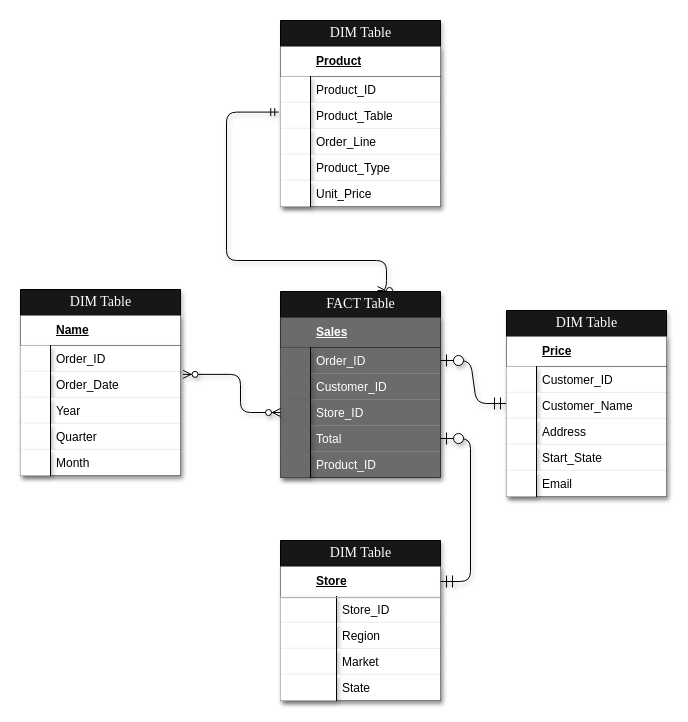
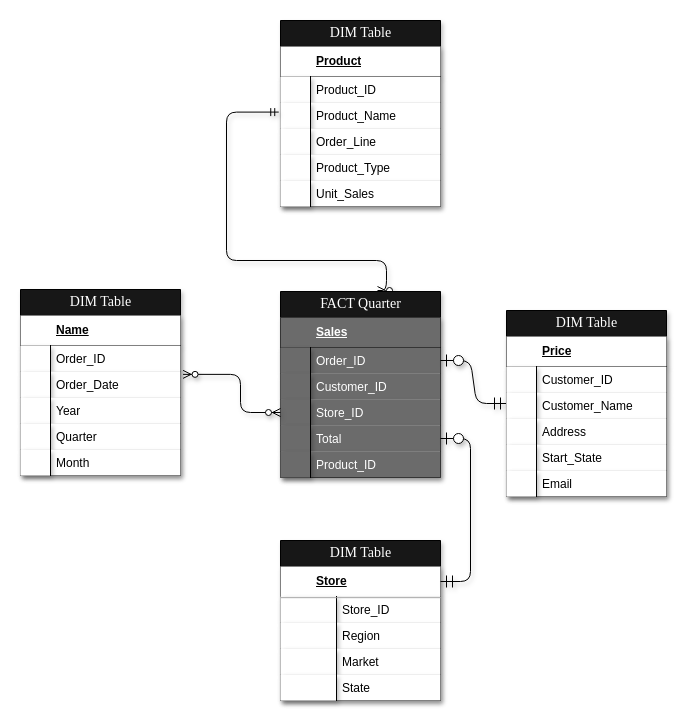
  <mxCell id="0" />
  <mxCell id="1" parent="0" />
  <mxCell id="2" value="DIM Table" style="swimlane;html=1;fontStyle=0;childLayout=stackLayout;horizontal=1;startSize=26;horizontalStack=0;resizeParent=1;resizeLast=0;collapsible=1;marginBottom=0;swimlaneFillColor=#ffffff;align=center;rounded=0;shadow=1;comic=0;labelBackgroundColor=none;strokeWidth=1;fontFamily=Verdana;fontSize=14;swimlaneLine=1;fillColor=#171717;fontColor=#FFFFFF;" parent="1" vertex="1"><mxGeometry x="280" y="20" width="160" height="186" as="geometry" /></mxCell>
  <mxCell id="3" value="Product" style="shape=partialRectangle;top=0;left=0;right=0;bottom=1;html=1;align=left;verticalAlign=middle;spacingLeft=34;spacingRight=4;whiteSpace=wrap;overflow=hidden;rotatable=0;points=[[0,0.5],[1,0.5]];portConstraint=eastwest;dropTarget=0;fontStyle=5;shadow=1;" parent="2" vertex="1"><mxGeometry y="26" width="160" height="30" as="geometry" /></mxCell>
  <mxCell id="4" value="Product_ID" style="shape=partialRectangle;top=0;left=0;right=0;bottom=0;html=1;align=left;verticalAlign=top;spacingLeft=34;spacingRight=4;whiteSpace=wrap;overflow=hidden;rotatable=0;points=[[0,0.5],[1,0.5]];portConstraint=eastwest;dropTarget=0;shadow=1;" parent="2" vertex="1"><mxGeometry y="56" width="160" height="26" as="geometry" /></mxCell>
  <mxCell id="5" value="" style="shape=partialRectangle;top=0;left=0;bottom=0;html=1;align=left;verticalAlign=top;spacingLeft=4;spacingRight=4;whiteSpace=wrap;overflow=hidden;rotatable=0;points=[];portConstraint=eastwest;part=1;shadow=1;" parent="4" vertex="1" connectable="0"><mxGeometry width="30" height="26" as="geometry" /></mxCell>
- <mxCell id="6" value="Product_Table" style="shape=partialRectangle;top=0;left=0;right=0;bottom=0;html=1;align=left;verticalAlign=top;spacingLeft=34;spacingRight=4;whiteSpace=wrap;overflow=hidden;rotatable=0;points=[[0,0.5],[1,0.5]];portConstraint=eastwest;dropTarget=0;shadow=1;" parent="2" vertex="1"><mxGeometry y="82" width="160" height="26" as="geometry" /></mxCell>
+ <mxCell id="6" value="Product_Name" style="shape=partialRectangle;top=0;left=0;right=0;bottom=0;html=1;align=left;verticalAlign=top;spacingLeft=34;spacingRight=4;whiteSpace=wrap;overflow=hidden;rotatable=0;points=[[0,0.5],[1,0.5]];portConstraint=eastwest;dropTarget=0;shadow=1;" parent="2" vertex="1"><mxGeometry y="82" width="160" height="26" as="geometry" /></mxCell>
  <mxCell id="7" value="" style="shape=partialRectangle;top=0;left=0;bottom=0;html=1;align=left;verticalAlign=top;spacingLeft=4;spacingRight=4;whiteSpace=wrap;overflow=hidden;rotatable=0;points=[];portConstraint=eastwest;part=1;shadow=1;" parent="6" vertex="1" connectable="0"><mxGeometry width="30" height="26" as="geometry" /></mxCell>
  <mxCell id="8" value="Order_Line" style="shape=partialRectangle;top=0;left=0;right=0;bottom=0;html=1;align=left;verticalAlign=top;spacingLeft=34;spacingRight=4;whiteSpace=wrap;overflow=hidden;rotatable=0;points=[[0,0.5],[1,0.5]];portConstraint=eastwest;dropTarget=0;shadow=1;" parent="2" vertex="1"><mxGeometry y="108" width="160" height="26" as="geometry" /></mxCell>
  <mxCell id="9" value="" style="shape=partialRectangle;top=0;left=0;bottom=0;html=1;align=left;verticalAlign=top;spacingLeft=4;spacingRight=4;whiteSpace=wrap;overflow=hidden;rotatable=0;points=[];portConstraint=eastwest;part=1;shadow=1;" parent="8" vertex="1" connectable="0"><mxGeometry width="30" height="26" as="geometry" /></mxCell>
  <mxCell id="10" value="" style="edgeStyle=orthogonalEdgeStyle;html=1;endArrow=ERzeroToMany;startArrow=ERmandOne;labelBackgroundColor=none;fontFamily=Verdana;fontSize=14;exitX=-0.011;exitY=0.369;exitDx=0;exitDy=0;exitPerimeter=0;shadow=1;" parent="2" source="6" edge="1"><mxGeometry width="100" height="100" relative="1" as="geometry"><mxPoint x="-4" y="150" as="sourcePoint" /><mxPoint x="97" y="270" as="targetPoint" /><Array as="points"><mxPoint x="-54" y="92" /><mxPoint x="-54" y="240" /><mxPoint x="106" y="240" /><mxPoint x="106" y="270" /></Array></mxGeometry></mxCell>
  <mxCell id="11" value="Product_Type" style="shape=partialRectangle;top=0;left=0;right=0;bottom=0;html=1;align=left;verticalAlign=top;spacingLeft=34;spacingRight=4;whiteSpace=wrap;overflow=hidden;rotatable=0;points=[[0,0.5],[1,0.5]];portConstraint=eastwest;dropTarget=0;shadow=1;" parent="2" vertex="1"><mxGeometry y="134" width="160" height="26" as="geometry" /></mxCell>
  <mxCell id="12" value="" style="shape=partialRectangle;top=0;left=0;bottom=0;html=1;align=left;verticalAlign=top;spacingLeft=4;spacingRight=4;whiteSpace=wrap;overflow=hidden;rotatable=0;points=[];portConstraint=eastwest;part=1;shadow=1;" parent="11" vertex="1" connectable="0"><mxGeometry width="30" height="26" as="geometry" /></mxCell>
- <mxCell id="13" value="Unit_Price" style="shape=partialRectangle;top=0;left=0;right=0;bottom=0;html=1;align=left;verticalAlign=top;spacingLeft=34;spacingRight=4;whiteSpace=wrap;overflow=hidden;rotatable=0;points=[[0,0.5],[1,0.5]];portConstraint=eastwest;dropTarget=0;shadow=1;" parent="2" vertex="1"><mxGeometry y="160" width="160" height="26" as="geometry" /></mxCell>
+ <mxCell id="13" value="Unit_Sales" style="shape=partialRectangle;top=0;left=0;right=0;bottom=0;html=1;align=left;verticalAlign=top;spacingLeft=34;spacingRight=4;whiteSpace=wrap;overflow=hidden;rotatable=0;points=[[0,0.5],[1,0.5]];portConstraint=eastwest;dropTarget=0;shadow=1;" parent="2" vertex="1"><mxGeometry y="160" width="160" height="26" as="geometry" /></mxCell>
  <mxCell id="14" value="" style="shape=partialRectangle;top=0;left=0;bottom=0;html=1;align=left;verticalAlign=top;spacingLeft=4;spacingRight=4;whiteSpace=wrap;overflow=hidden;rotatable=0;points=[];portConstraint=eastwest;part=1;shadow=1;" parent="13" vertex="1" connectable="0"><mxGeometry width="30" height="26" as="geometry" /></mxCell>
- <mxCell id="15" value="FACT Table" style="swimlane;html=1;fontStyle=0;childLayout=stackLayout;horizontal=1;startSize=26;horizontalStack=0;resizeParent=1;resizeLast=0;collapsible=1;marginBottom=0;swimlaneFillColor=#ffffff;align=center;rounded=0;shadow=1;comic=0;labelBackgroundColor=none;strokeWidth=1;fontFamily=Verdana;fontSize=14;fontColor=#FFFFFF;fillColor=#171717;" parent="1" vertex="1"><mxGeometry x="280" y="291" width="160" height="186" as="geometry" /></mxCell>
+ <mxCell id="15" value="FACT Quarter" style="swimlane;html=1;fontStyle=0;childLayout=stackLayout;horizontal=1;startSize=26;horizontalStack=0;resizeParent=1;resizeLast=0;collapsible=1;marginBottom=0;swimlaneFillColor=#ffffff;align=center;rounded=0;shadow=1;comic=0;labelBackgroundColor=none;strokeWidth=1;fontFamily=Verdana;fontSize=14;fontColor=#FFFFFF;fillColor=#171717;" parent="1" vertex="1"><mxGeometry x="280" y="291" width="160" height="186" as="geometry" /></mxCell>
  <mxCell id="16" value="Sales" style="shape=partialRectangle;top=0;left=0;right=0;bottom=1;html=1;align=left;verticalAlign=middle;spacingLeft=34;spacingRight=4;whiteSpace=wrap;overflow=hidden;rotatable=0;points=[[0,0.5],[1,0.5]];portConstraint=eastwest;dropTarget=0;fontStyle=5;shadow=1;fillColor=#6B6B6B;fontColor=#FFFFFF;" parent="15" vertex="1"><mxGeometry y="26" width="160" height="30" as="geometry" /></mxCell>
  <mxCell id="17" value="Order_ID" style="shape=partialRectangle;top=0;left=0;right=0;bottom=0;html=1;align=left;verticalAlign=top;spacingLeft=34;spacingRight=4;whiteSpace=wrap;overflow=hidden;rotatable=0;points=[[0,0.5],[1,0.5]];portConstraint=eastwest;dropTarget=0;shadow=1;fillColor=#6B6B6B;fontColor=#FFFFFF;" parent="15" vertex="1"><mxGeometry y="56" width="160" height="26" as="geometry" /></mxCell>
  <mxCell id="18" value="" style="shape=partialRectangle;top=0;left=0;bottom=0;html=1;align=left;verticalAlign=top;spacingLeft=4;spacingRight=4;whiteSpace=wrap;overflow=hidden;rotatable=0;points=[];portConstraint=eastwest;part=1;shadow=1;fillColor=#6B6B6B;fontColor=#FFFFFF;" parent="17" vertex="1" connectable="0"><mxGeometry width="30" height="26" as="geometry" /></mxCell>
  <mxCell id="19" value="Customer_ID" style="shape=partialRectangle;top=0;left=0;right=0;bottom=0;html=1;align=left;verticalAlign=top;spacingLeft=34;spacingRight=4;whiteSpace=wrap;overflow=hidden;rotatable=0;points=[[0,0.5],[1,0.5]];portConstraint=eastwest;dropTarget=0;shadow=1;fillColor=#6B6B6B;fontColor=#FFFFFF;" parent="15" vertex="1"><mxGeometry y="82" width="160" height="26" as="geometry" /></mxCell>
  <mxCell id="20" value="" style="shape=partialRectangle;top=0;left=0;bottom=0;html=1;align=left;verticalAlign=top;spacingLeft=4;spacingRight=4;whiteSpace=wrap;overflow=hidden;rotatable=0;points=[];portConstraint=eastwest;part=1;shadow=1;fillColor=#6B6B6B;fontColor=#FFFFFF;" parent="19" vertex="1" connectable="0"><mxGeometry width="30" height="26" as="geometry" /></mxCell>
  <mxCell id="21" value="Store_ID" style="shape=partialRectangle;top=0;left=0;right=0;bottom=0;html=1;align=left;verticalAlign=top;spacingLeft=34;spacingRight=4;whiteSpace=wrap;overflow=hidden;rotatable=0;points=[[0,0.5],[1,0.5]];portConstraint=eastwest;dropTarget=0;shadow=1;fillColor=#6B6B6B;fontColor=#FFFFFF;" parent="15" vertex="1"><mxGeometry y="108" width="160" height="26" as="geometry" /></mxCell>
  <mxCell id="22" value="" style="shape=partialRectangle;top=0;left=0;bottom=0;html=1;align=left;verticalAlign=top;spacingLeft=4;spacingRight=4;whiteSpace=wrap;overflow=hidden;rotatable=0;points=[];portConstraint=eastwest;part=1;shadow=1;fillColor=#6B6B6B;fontColor=#FFFFFF;" parent="21" vertex="1" connectable="0"><mxGeometry width="30" height="26" as="geometry" /></mxCell>
  <mxCell id="23" value="Total" style="shape=partialRectangle;top=0;left=0;right=0;bottom=0;html=1;align=left;verticalAlign=top;spacingLeft=34;spacingRight=4;whiteSpace=wrap;overflow=hidden;rotatable=0;points=[[0,0.5],[1,0.5]];portConstraint=eastwest;dropTarget=0;shadow=1;fillColor=#6B6B6B;fontColor=#FFFFFF;" parent="15" vertex="1"><mxGeometry y="134" width="160" height="26" as="geometry" /></mxCell>
  <mxCell id="24" value="" style="shape=partialRectangle;top=0;left=0;bottom=0;html=1;align=left;verticalAlign=top;spacingLeft=4;spacingRight=4;whiteSpace=wrap;overflow=hidden;rotatable=0;points=[];portConstraint=eastwest;part=1;shadow=1;fillColor=#6B6B6B;fontColor=#FFFFFF;" parent="23" vertex="1" connectable="0"><mxGeometry width="30" height="26" as="geometry" /></mxCell>
  <mxCell id="25" value="Product_ID" style="shape=partialRectangle;top=0;left=0;right=0;bottom=0;html=1;align=left;verticalAlign=top;spacingLeft=34;spacingRight=4;whiteSpace=wrap;overflow=hidden;rotatable=0;points=[[0,0.5],[1,0.5]];portConstraint=eastwest;dropTarget=0;shadow=1;fillColor=#6B6B6B;fontColor=#FFFFFF;" parent="15" vertex="1"><mxGeometry y="160" width="160" height="26" as="geometry" /></mxCell>
  <mxCell id="26" value="" style="shape=partialRectangle;top=0;left=0;bottom=0;html=1;align=left;verticalAlign=top;spacingLeft=4;spacingRight=4;whiteSpace=wrap;overflow=hidden;rotatable=0;points=[];portConstraint=eastwest;part=1;shadow=1;fillColor=#6B6B6B;fontColor=#FFFFFF;" parent="25" vertex="1" connectable="0"><mxGeometry width="30" height="26" as="geometry" /></mxCell>
  <mxCell id="27" style="edgeStyle=entityRelationEdgeStyle;html=1;endArrow=ERzeroToOne;startArrow=ERmandOne;labelBackgroundColor=none;fontFamily=Verdana;fontSize=14;sourcePerimeterSpacing=0;startSize=10;endSize=10;shadow=1;" parent="1" source="28" target="17" edge="1"><mxGeometry relative="1" as="geometry" /></mxCell>
  <mxCell id="28" value="DIM Table" style="swimlane;html=1;fontStyle=0;childLayout=stackLayout;horizontal=1;startSize=26;horizontalStack=0;resizeParent=1;resizeLast=0;collapsible=1;marginBottom=0;swimlaneFillColor=#ffffff;align=center;rounded=0;shadow=1;comic=0;labelBackgroundColor=none;strokeWidth=1;fontFamily=Verdana;fontSize=14;fontColor=#FFFFFF;fillColor=#171717;" parent="1" vertex="1"><mxGeometry x="506" y="310" width="160" height="186" as="geometry" /></mxCell>
  <mxCell id="29" value="Price" style="shape=partialRectangle;top=0;left=0;right=0;bottom=1;html=1;align=left;verticalAlign=middle;spacingLeft=34;spacingRight=4;whiteSpace=wrap;overflow=hidden;rotatable=0;points=[[0,0.5],[1,0.5]];portConstraint=eastwest;dropTarget=0;fontStyle=5;shadow=1;" parent="28" vertex="1"><mxGeometry y="26" width="160" height="30" as="geometry" /></mxCell>
  <mxCell id="30" value="Customer_ID" style="shape=partialRectangle;top=0;left=0;right=0;bottom=0;html=1;align=left;verticalAlign=top;spacingLeft=34;spacingRight=4;whiteSpace=wrap;overflow=hidden;rotatable=0;points=[[0,0.5],[1,0.5]];portConstraint=eastwest;dropTarget=0;shadow=1;" parent="28" vertex="1"><mxGeometry y="56" width="160" height="26" as="geometry" /></mxCell>
  <mxCell id="31" value="" style="shape=partialRectangle;top=0;left=0;bottom=0;html=1;align=left;verticalAlign=top;spacingLeft=4;spacingRight=4;whiteSpace=wrap;overflow=hidden;rotatable=0;points=[];portConstraint=eastwest;part=1;shadow=1;" parent="30" vertex="1" connectable="0"><mxGeometry width="30" height="26" as="geometry" /></mxCell>
  <mxCell id="32" value="Customer_Name" style="shape=partialRectangle;top=0;left=0;right=0;bottom=0;html=1;align=left;verticalAlign=top;spacingLeft=34;spacingRight=4;whiteSpace=wrap;overflow=hidden;rotatable=0;points=[[0,0.5],[1,0.5]];portConstraint=eastwest;dropTarget=0;shadow=1;" parent="28" vertex="1"><mxGeometry y="82" width="160" height="26" as="geometry" /></mxCell>
  <mxCell id="33" value="" style="shape=partialRectangle;top=0;left=0;bottom=0;html=1;align=left;verticalAlign=top;spacingLeft=4;spacingRight=4;whiteSpace=wrap;overflow=hidden;rotatable=0;points=[];portConstraint=eastwest;part=1;shadow=1;" parent="32" vertex="1" connectable="0"><mxGeometry width="30" height="26" as="geometry" /></mxCell>
  <mxCell id="34" value="Address" style="shape=partialRectangle;top=0;left=0;right=0;bottom=0;html=1;align=left;verticalAlign=top;spacingLeft=34;spacingRight=4;whiteSpace=wrap;overflow=hidden;rotatable=0;points=[[0,0.5],[1,0.5]];portConstraint=eastwest;dropTarget=0;shadow=1;" parent="28" vertex="1"><mxGeometry y="108" width="160" height="26" as="geometry" /></mxCell>
  <mxCell id="35" value="" style="shape=partialRectangle;top=0;left=0;bottom=0;html=1;align=left;verticalAlign=top;spacingLeft=4;spacingRight=4;whiteSpace=wrap;overflow=hidden;rotatable=0;points=[];portConstraint=eastwest;part=1;shadow=1;" parent="34" vertex="1" connectable="0"><mxGeometry width="30" height="26" as="geometry" /></mxCell>
  <mxCell id="36" value="Start_State" style="shape=partialRectangle;top=0;left=0;right=0;bottom=0;html=1;align=left;verticalAlign=top;spacingLeft=34;spacingRight=4;whiteSpace=wrap;overflow=hidden;rotatable=0;points=[[0,0.5],[1,0.5]];portConstraint=eastwest;dropTarget=0;shadow=1;" parent="28" vertex="1"><mxGeometry y="134" width="160" height="26" as="geometry" /></mxCell>
  <mxCell id="37" value="" style="shape=partialRectangle;top=0;left=0;bottom=0;html=1;align=left;verticalAlign=top;spacingLeft=4;spacingRight=4;whiteSpace=wrap;overflow=hidden;rotatable=0;points=[];portConstraint=eastwest;part=1;shadow=1;" parent="36" vertex="1" connectable="0"><mxGeometry width="30" height="26" as="geometry" /></mxCell>
  <mxCell id="38" value="Email" style="shape=partialRectangle;top=0;left=0;right=0;bottom=0;html=1;align=left;verticalAlign=top;spacingLeft=34;spacingRight=4;whiteSpace=wrap;overflow=hidden;rotatable=0;points=[[0,0.5],[1,0.5]];portConstraint=eastwest;dropTarget=0;shadow=1;" parent="28" vertex="1"><mxGeometry y="160" width="160" height="26" as="geometry" /></mxCell>
  <mxCell id="39" value="" style="shape=partialRectangle;top=0;left=0;bottom=0;html=1;align=left;verticalAlign=top;spacingLeft=4;spacingRight=4;whiteSpace=wrap;overflow=hidden;rotatable=0;points=[];portConstraint=eastwest;part=1;shadow=1;" parent="38" vertex="1" connectable="0"><mxGeometry width="30" height="26" as="geometry" /></mxCell>
  <mxCell id="40" value="DIM Table" style="swimlane;html=1;fontStyle=0;childLayout=stackLayout;horizontal=1;startSize=26;horizontalStack=0;resizeParent=1;resizeLast=0;collapsible=1;marginBottom=0;swimlaneFillColor=#ffffff;align=center;rounded=0;shadow=1;comic=0;labelBackgroundColor=none;strokeWidth=1;fontFamily=Verdana;fontSize=14;fontColor=#FFFFFF;fillColor=#171717;" parent="1" vertex="1"><mxGeometry x="280" y="540" width="160" height="160" as="geometry" /></mxCell>
  <mxCell id="41" value="Store" style="shape=partialRectangle;top=0;left=0;right=0;bottom=0;html=1;align=left;verticalAlign=middle;spacingLeft=34;spacingRight=4;whiteSpace=wrap;overflow=hidden;rotatable=0;points=[[0,0.5],[1,0.5]];portConstraint=eastwest;dropTarget=0;fontStyle=5;shadow=1;" parent="40" vertex="1"><mxGeometry y="26" width="160" height="30" as="geometry" /></mxCell>
  <mxCell id="42" value="Store_ID" style="shape=partialRectangle;top=0;left=0;right=0;bottom=0;html=1;align=left;verticalAlign=top;spacingLeft=60;spacingRight=4;whiteSpace=wrap;overflow=hidden;rotatable=0;points=[[0,0.5],[1,0.5]];portConstraint=eastwest;dropTarget=0;shadow=1;" parent="40" vertex="1"><mxGeometry y="56" width="160" height="26" as="geometry" /></mxCell>
  <mxCell id="43" value="" style="shape=partialRectangle;top=0;left=0;bottom=0;html=1;align=left;verticalAlign=top;spacingLeft=4;spacingRight=4;whiteSpace=wrap;overflow=hidden;rotatable=0;points=[];portConstraint=eastwest;part=1;shadow=1;" parent="42" vertex="1" connectable="0"><mxGeometry width="56" height="26" as="geometry" /></mxCell>
  <mxCell id="44" value="Region" style="shape=partialRectangle;top=0;left=0;right=0;bottom=0;html=1;align=left;verticalAlign=top;spacingLeft=60;spacingRight=4;whiteSpace=wrap;overflow=hidden;rotatable=0;points=[[0,0.5],[1,0.5]];portConstraint=eastwest;dropTarget=0;shadow=1;" parent="40" vertex="1"><mxGeometry y="82" width="160" height="26" as="geometry" /></mxCell>
  <mxCell id="45" value="" style="shape=partialRectangle;top=0;left=0;bottom=0;html=1;align=left;verticalAlign=top;spacingLeft=4;spacingRight=4;whiteSpace=wrap;overflow=hidden;rotatable=0;points=[];portConstraint=eastwest;part=1;shadow=1;" parent="44" vertex="1" connectable="0"><mxGeometry width="56" height="26" as="geometry" /></mxCell>
  <mxCell id="46" value="Market" style="shape=partialRectangle;top=0;left=0;right=0;bottom=0;html=1;align=left;verticalAlign=top;spacingLeft=60;spacingRight=4;whiteSpace=wrap;overflow=hidden;rotatable=0;points=[[0,0.5],[1,0.5]];portConstraint=eastwest;dropTarget=0;shadow=1;" parent="40" vertex="1"><mxGeometry y="108" width="160" height="26" as="geometry" /></mxCell>
  <mxCell id="47" value="" style="shape=partialRectangle;top=0;left=0;bottom=0;html=1;align=left;verticalAlign=top;spacingLeft=4;spacingRight=4;whiteSpace=wrap;overflow=hidden;rotatable=0;points=[];portConstraint=eastwest;part=1;shadow=1;" parent="46" vertex="1" connectable="0"><mxGeometry width="56" height="26" as="geometry" /></mxCell>
  <mxCell id="48" value="State" style="shape=partialRectangle;top=0;left=0;right=0;bottom=0;html=1;align=left;verticalAlign=top;spacingLeft=60;spacingRight=4;whiteSpace=wrap;overflow=hidden;rotatable=0;points=[[0,0.5],[1,0.5]];portConstraint=eastwest;dropTarget=0;shadow=1;" parent="40" vertex="1"><mxGeometry y="134" width="160" height="26" as="geometry" /></mxCell>
  <mxCell id="49" value="" style="shape=partialRectangle;top=0;left=0;bottom=0;html=1;align=left;verticalAlign=top;spacingLeft=4;spacingRight=4;whiteSpace=wrap;overflow=hidden;rotatable=0;points=[];portConstraint=eastwest;part=1;shadow=1;" parent="48" vertex="1" connectable="0"><mxGeometry width="56" height="26" as="geometry" /></mxCell>
  <mxCell id="50" value="" style="endArrow=none;html=1;fontColor=#FFFFFF;entryX=1.002;entryY=1.039;entryDx=0;entryDy=0;entryPerimeter=0;exitX=0;exitY=0.045;exitDx=0;exitDy=0;exitPerimeter=0;strokeColor=#A6A6A6;" edge="1" parent="40" source="42" target="41"><mxGeometry width="50" height="50" relative="1" as="geometry"><mxPoint x="-20" y="230" as="sourcePoint" /><mxPoint x="30" y="180" as="targetPoint" /></mxGeometry></mxCell>
  <mxCell id="51" value="" style="edgeStyle=orthogonalEdgeStyle;html=1;endArrow=ERzeroToMany;endFill=1;startArrow=ERzeroToMany;labelBackgroundColor=none;fontFamily=Verdana;fontSize=14;entryX=0;entryY=0.5;exitX=1.016;exitY=0.11;exitDx=0;exitDy=0;exitPerimeter=0;shadow=1;" parent="1" source="57" target="21" edge="1"><mxGeometry width="100" height="100" relative="1" as="geometry"><mxPoint x="110" y="581" as="sourcePoint" /><mxPoint x="210" y="481" as="targetPoint" /><Array as="points"><mxPoint x="240" y="374" /><mxPoint x="240" y="412" /></Array></mxGeometry></mxCell>
  <mxCell id="52" value="" style="edgeStyle=entityRelationEdgeStyle;html=1;endArrow=ERzeroToOne;startArrow=ERmandOne;labelBackgroundColor=none;fontFamily=Verdana;fontSize=14;exitX=1;exitY=0.5;sourcePerimeterSpacing=0;startSize=10;endSize=10;shadow=1;" parent="1" source="41" target="23" edge="1"><mxGeometry width="100" height="100" relative="1" as="geometry"><mxPoint x="590" y="651" as="sourcePoint" /><mxPoint x="690" y="551" as="targetPoint" /></mxGeometry></mxCell>
  <mxCell id="53" value="DIM Table" style="swimlane;html=1;fontStyle=0;childLayout=stackLayout;horizontal=1;startSize=26;horizontalStack=0;resizeParent=1;resizeLast=0;collapsible=1;marginBottom=0;swimlaneFillColor=#ffffff;align=center;rounded=0;shadow=1;comic=0;labelBackgroundColor=none;strokeWidth=1;fontFamily=Verdana;fontSize=14;fontColor=#FFFFFF;fillColor=#171717;" parent="1" vertex="1"><mxGeometry x="20" y="289" width="160" height="186" as="geometry" /></mxCell>
  <mxCell id="54" value="Name" style="shape=partialRectangle;top=0;left=0;right=0;bottom=1;html=1;align=left;verticalAlign=middle;spacingLeft=34;spacingRight=4;whiteSpace=wrap;overflow=hidden;rotatable=0;points=[[0,0.5],[1,0.5]];portConstraint=eastwest;dropTarget=0;fontStyle=5;shadow=1;" parent="53" vertex="1"><mxGeometry y="26" width="160" height="30" as="geometry" /></mxCell>
  <mxCell id="55" value="Order_ID" style="shape=partialRectangle;top=0;left=0;right=0;bottom=0;html=1;align=left;verticalAlign=top;spacingLeft=34;spacingRight=4;whiteSpace=wrap;overflow=hidden;rotatable=0;points=[[0,0.5],[1,0.5]];portConstraint=eastwest;dropTarget=0;shadow=1;" parent="53" vertex="1"><mxGeometry y="56" width="160" height="26" as="geometry" /></mxCell>
  <mxCell id="56" value="" style="shape=partialRectangle;top=0;left=0;bottom=0;html=1;align=left;verticalAlign=top;spacingLeft=4;spacingRight=4;whiteSpace=wrap;overflow=hidden;rotatable=0;points=[];portConstraint=eastwest;part=1;shadow=1;" parent="55" vertex="1" connectable="0"><mxGeometry width="30" height="26" as="geometry" /></mxCell>
  <mxCell id="57" value="Order_Date" style="shape=partialRectangle;top=0;left=0;right=0;bottom=0;html=1;align=left;verticalAlign=top;spacingLeft=34;spacingRight=4;whiteSpace=wrap;overflow=hidden;rotatable=0;points=[[0,0.5],[1,0.5]];portConstraint=eastwest;dropTarget=0;shadow=1;" parent="53" vertex="1"><mxGeometry y="82" width="160" height="26" as="geometry" /></mxCell>
  <mxCell id="58" value="" style="shape=partialRectangle;top=0;left=0;bottom=0;html=1;align=left;verticalAlign=top;spacingLeft=4;spacingRight=4;whiteSpace=wrap;overflow=hidden;rotatable=0;points=[];portConstraint=eastwest;part=1;shadow=1;" parent="57" vertex="1" connectable="0"><mxGeometry width="30" height="26" as="geometry" /></mxCell>
  <mxCell id="59" value="Year" style="shape=partialRectangle;top=0;left=0;right=0;bottom=0;html=1;align=left;verticalAlign=top;spacingLeft=34;spacingRight=4;whiteSpace=wrap;overflow=hidden;rotatable=0;points=[[0,0.5],[1,0.5]];portConstraint=eastwest;dropTarget=0;shadow=1;" parent="53" vertex="1"><mxGeometry y="108" width="160" height="26" as="geometry" /></mxCell>
  <mxCell id="60" value="" style="shape=partialRectangle;top=0;left=0;bottom=0;html=1;align=left;verticalAlign=top;spacingLeft=4;spacingRight=4;whiteSpace=wrap;overflow=hidden;rotatable=0;points=[];portConstraint=eastwest;part=1;shadow=1;" parent="59" vertex="1" connectable="0"><mxGeometry width="30" height="26" as="geometry" /></mxCell>
  <mxCell id="61" value="Quarter" style="shape=partialRectangle;top=0;left=0;right=0;bottom=0;html=1;align=left;verticalAlign=top;spacingLeft=34;spacingRight=4;whiteSpace=wrap;overflow=hidden;rotatable=0;points=[[0,0.5],[1,0.5]];portConstraint=eastwest;dropTarget=0;shadow=1;" parent="53" vertex="1"><mxGeometry y="134" width="160" height="26" as="geometry" /></mxCell>
  <mxCell id="62" value="" style="shape=partialRectangle;top=0;left=0;bottom=0;html=1;align=left;verticalAlign=top;spacingLeft=4;spacingRight=4;whiteSpace=wrap;overflow=hidden;rotatable=0;points=[];portConstraint=eastwest;part=1;shadow=1;" parent="61" vertex="1" connectable="0"><mxGeometry width="30" height="26" as="geometry" /></mxCell>
  <mxCell id="63" value="Month" style="shape=partialRectangle;top=0;left=0;right=0;bottom=0;html=1;align=left;verticalAlign=top;spacingLeft=34;spacingRight=4;whiteSpace=wrap;overflow=hidden;rotatable=0;points=[[0,0.5],[1,0.5]];portConstraint=eastwest;dropTarget=0;shadow=1;" parent="53" vertex="1"><mxGeometry y="160" width="160" height="26" as="geometry" /></mxCell>
  <mxCell id="64" value="" style="shape=partialRectangle;top=0;left=0;bottom=0;html=1;align=left;verticalAlign=top;spacingLeft=4;spacingRight=4;whiteSpace=wrap;overflow=hidden;rotatable=0;points=[];portConstraint=eastwest;part=1;shadow=1;" parent="63" vertex="1" connectable="0"><mxGeometry width="30" height="26" as="geometry" /></mxCell>
  <mxCell id="65" value="Text" style="text;html=1;resizable=0;points=[];autosize=1;align=left;verticalAlign=top;spacingTop=-4;fontColor=#FFFFFF;" vertex="1" parent="1"><mxGeometry x="617" y="533" width="40" height="20" as="geometry" /></mxCell>
